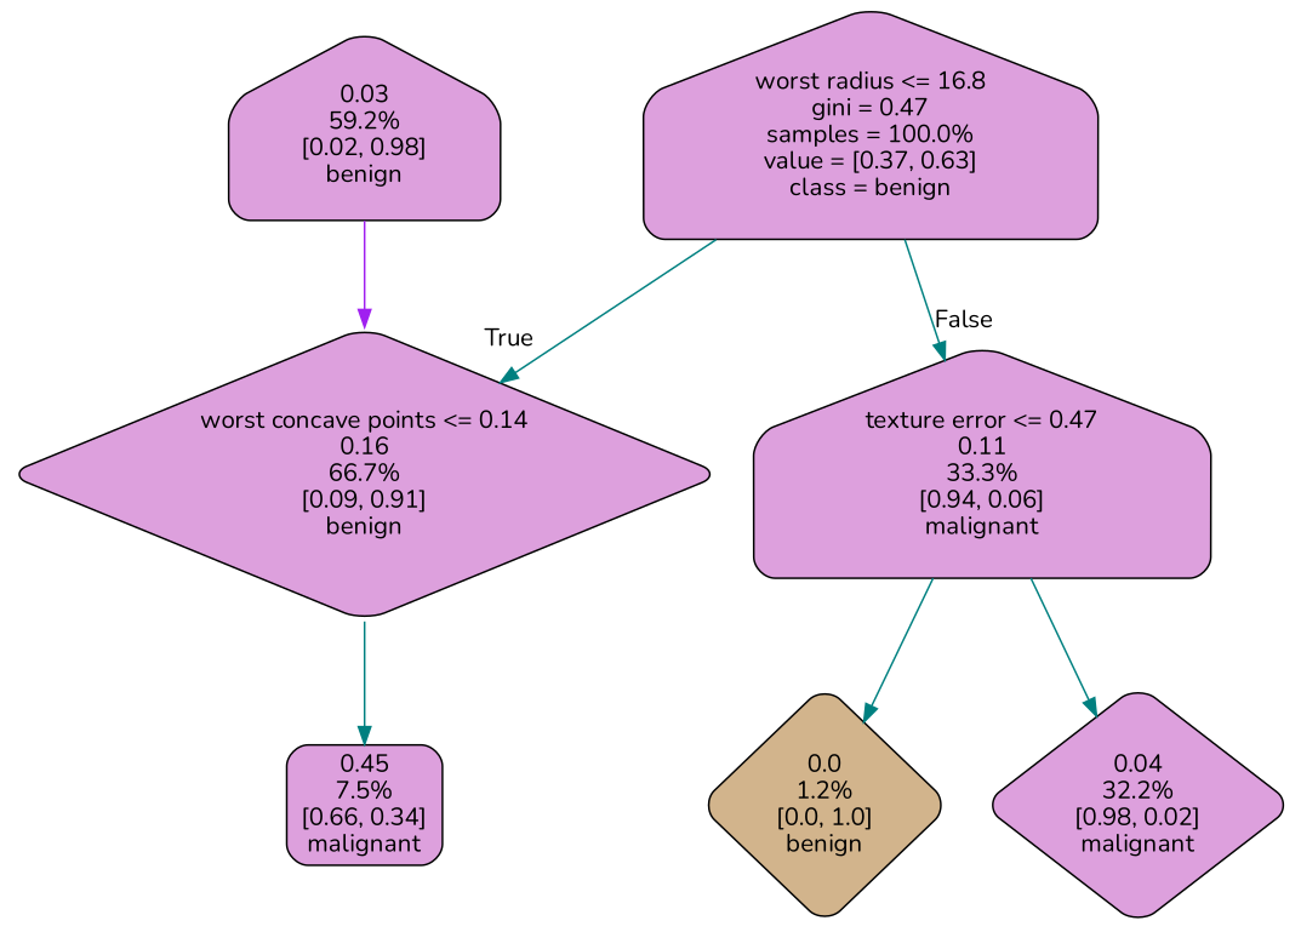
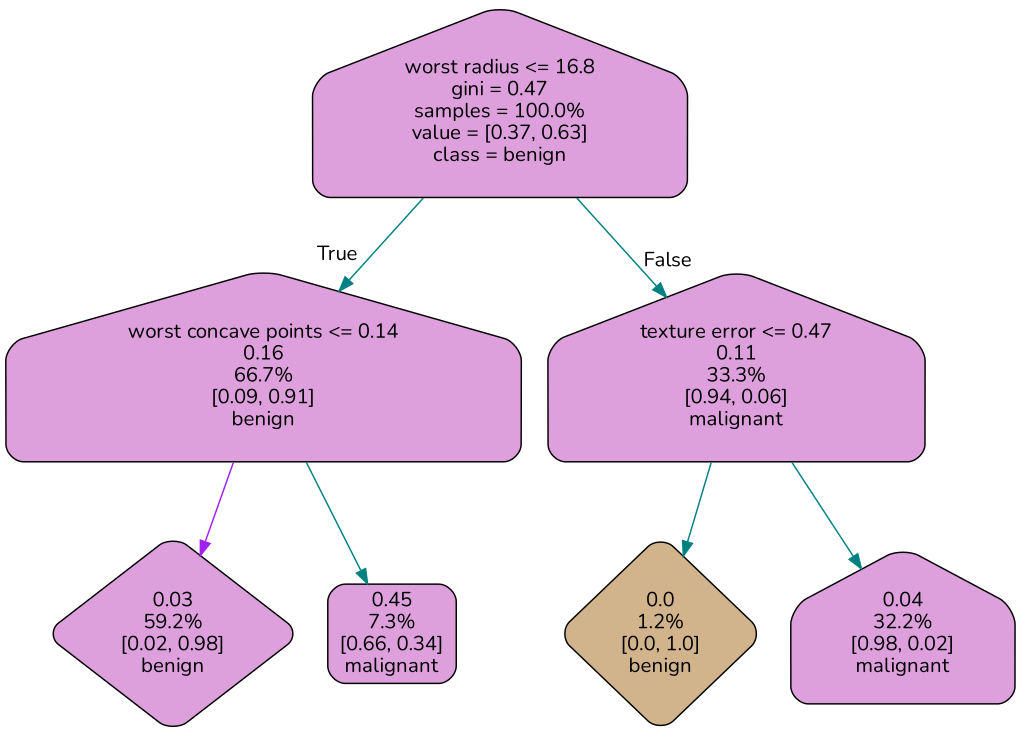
  digraph {
    fontname=Nunito
    node [color=black fillcolor=plum fontname=Nunito shape=house style="filled, rounded"]
    edge [color=teal fontname=Nunito]
    n1 [label="worst radius <= 16.8\ngini = 0.47\nsamples = 100.0%\nvalue = [0.37, 0.63]\nclass = benign"]
-   n2 [label="worst concave points <= 0.14\n0.16\n66.7%\n[0.09, 0.91]\nbenign" shape=diamond]
+   n2 [label="worst concave points <= 0.14\n0.16\n66.7%\n[0.09, 0.91]\nbenign"]
    n3 [label="texture error <= 0.47\n0.11\n33.3%\n[0.94, 0.06]\nmalignant"]
-   n4 [label="0.03\n59.2%\n[0.02, 0.98]\nbenign"]
-   n5 [label="0.45\n7.5%\n[0.66, 0.34]\nmalignant" shape=box]
+   n4 [label="0.03\n59.2%\n[0.02, 0.98]\nbenign" shape=diamond]
+   n5 [label="0.45\n7.3%\n[0.66, 0.34]\nmalignant" shape=box]
    n6 [fillcolor=tan label="0.0\n1.2%\n[0.0, 1.0]\nbenign" shape=diamond]
-   n7 [label="0.04\n32.2%\n[0.98, 0.02]\nmalignant" shape=diamond]
+   n7 [label="0.04\n32.2%\n[0.98, 0.02]\nmalignant"]
    n1 -> n2 [headlabel=True labelangle=45 labeldistance=2.5]
    n1 -> n3 [headlabel=False labelangle=-45 labeldistance=2.5]
-   n4 -> n2 [color=purple]
+   n2 -> n4 [color=purple]
    n2 -> n5
    n3 -> n6
    n3 -> n7
  }
